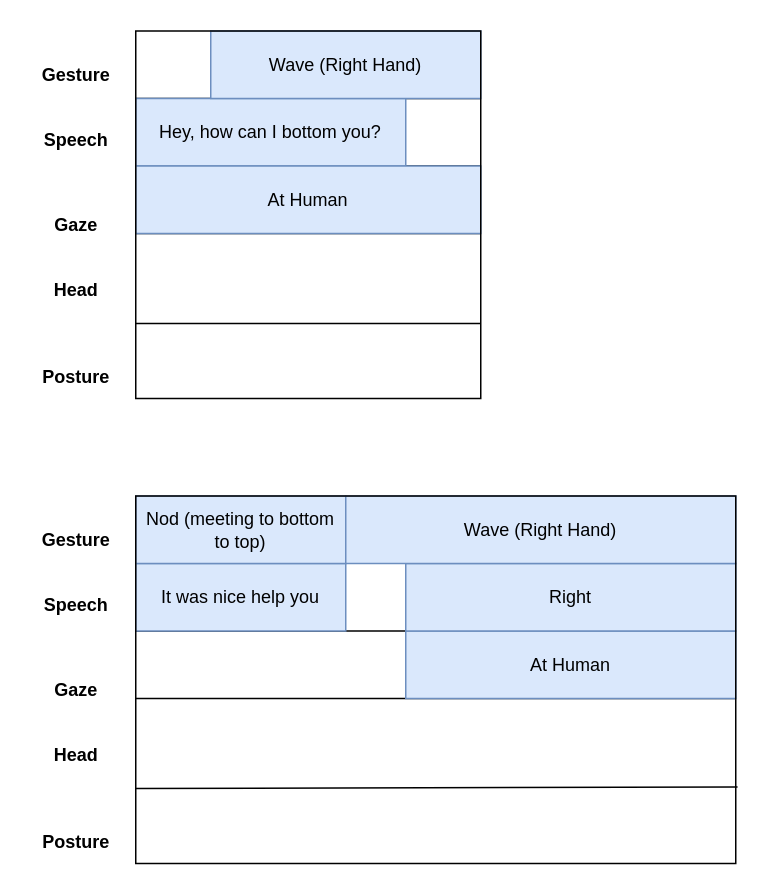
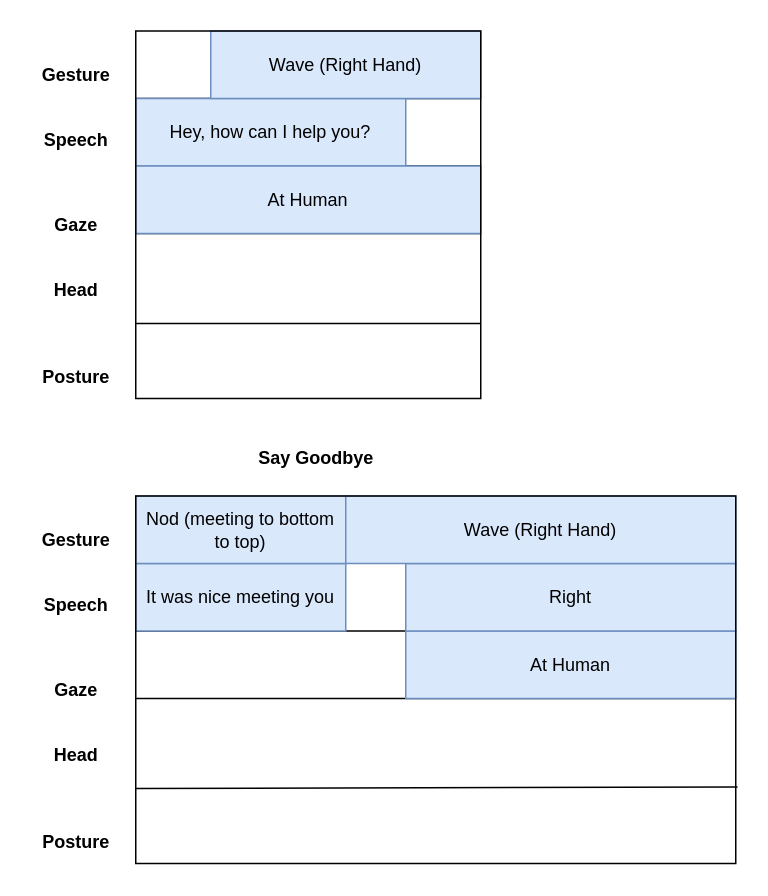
  <mxCell id="0" />
  <mxCell id="1" parent="0" />
  <mxCell id="2" value="&lt;b&gt;Gesture&lt;br&gt;&lt;br&gt;&lt;br&gt;Speech&lt;br&gt;&lt;br&gt;&lt;br&gt;&lt;br&gt;Gaze&lt;br&gt;&lt;br&gt;&lt;br&gt;Head&lt;br&gt;&lt;br&gt;&lt;br&gt;&lt;br&gt;Posture&lt;/b&gt;" style="text;html=1;align=center;verticalAlign=middle;resizable=0;points=[];autosize=1;strokeColor=none;fillColor=none;" vertex="1" parent="1"><mxGeometry x="20" y="40" width="60" height="220" as="geometry" /></mxCell>
  <mxCell id="3" value="" style="endArrow=none;html=1;rounded=0;entryX=1;entryY=1;entryDx=0;entryDy=0;" edge="1" parent="1" target="8"><mxGeometry width="50" height="50" relative="1" as="geometry"><mxPoint x="90" y="65" as="sourcePoint" /><mxPoint x="760" y="65" as="targetPoint" /></mxGeometry></mxCell>
  <mxCell id="4" value="" style="endArrow=none;html=1;rounded=0;entryX=1;entryY=0;entryDx=0;entryDy=0;" edge="1" parent="1" target="9"><mxGeometry width="50" height="50" relative="1" as="geometry"><mxPoint x="90" y="110" as="sourcePoint" /><mxPoint x="760" y="110" as="targetPoint" /></mxGeometry></mxCell>
  <mxCell id="5" value="" style="endArrow=none;html=1;rounded=0;entryX=1;entryY=1;entryDx=0;entryDy=0;" edge="1" parent="1" target="9"><mxGeometry width="50" height="50" relative="1" as="geometry"><mxPoint x="90" y="155" as="sourcePoint" /><mxPoint x="760" y="155" as="targetPoint" /></mxGeometry></mxCell>
  <mxCell id="6" value="" style="endArrow=none;html=1;rounded=0;" edge="1" parent="1"><mxGeometry width="50" height="50" relative="1" as="geometry"><mxPoint x="90" y="215" as="sourcePoint" /><mxPoint x="320" y="215" as="targetPoint" /></mxGeometry></mxCell>
- <mxCell id="7" value="Hey, how can I bottom you?" style="rounded=0;whiteSpace=wrap;html=1;fillColor=#dae8fc;strokeColor=#6c8ebf;" vertex="1" parent="1"><mxGeometry x="90" y="65" width="180" height="45" as="geometry" /></mxCell>
+ <mxCell id="7" value="Hey, how can I help you?" style="rounded=0;whiteSpace=wrap;html=1;fillColor=#dae8fc;strokeColor=#6c8ebf;" vertex="1" parent="1"><mxGeometry x="90" y="65" width="180" height="45" as="geometry" /></mxCell>
  <mxCell id="8" value="Wave (Right Hand)" style="rounded=0;whiteSpace=wrap;html=1;fillColor=#dae8fc;strokeColor=#6c8ebf;" vertex="1" parent="1"><mxGeometry x="140" y="20" width="180" height="45" as="geometry" /></mxCell>
  <mxCell id="9" value="At Human" style="rounded=0;whiteSpace=wrap;html=1;fillColor=#dae8fc;strokeColor=#6c8ebf;" vertex="1" parent="1"><mxGeometry x="90" y="110" width="230" height="45" as="geometry" /></mxCell>
  <mxCell id="10" value="&lt;b&gt;Gesture&lt;br&gt;&lt;br&gt;&lt;br&gt;Speech&lt;br&gt;&lt;br&gt;&lt;br&gt;&lt;br&gt;Gaze&lt;br&gt;&lt;br&gt;&lt;br&gt;Head&lt;br&gt;&lt;br&gt;&lt;br&gt;&lt;br&gt;Posture&lt;/b&gt;" style="text;html=1;align=center;verticalAlign=middle;resizable=0;points=[];autosize=1;strokeColor=none;fillColor=none;" vertex="1" parent="1"><mxGeometry x="20" y="350" width="60" height="220" as="geometry" /></mxCell>
  <mxCell id="11" value="" style="endArrow=none;html=1;rounded=0;entryX=1;entryY=1;entryDx=0;entryDy=0;" edge="1" parent="1" target="16"><mxGeometry width="50" height="50" relative="1" as="geometry"><mxPoint x="90" y="375" as="sourcePoint" /><mxPoint x="760" y="375" as="targetPoint" /></mxGeometry></mxCell>
  <mxCell id="12" value="" style="endArrow=none;html=1;rounded=0;entryX=1;entryY=0;entryDx=0;entryDy=0;" edge="1" parent="1" target="17"><mxGeometry width="50" height="50" relative="1" as="geometry"><mxPoint x="90" y="420" as="sourcePoint" /><mxPoint x="760" y="420" as="targetPoint" /></mxGeometry></mxCell>
  <mxCell id="13" value="" style="endArrow=none;html=1;rounded=0;entryX=1;entryY=1;entryDx=0;entryDy=0;" edge="1" parent="1" target="17"><mxGeometry width="50" height="50" relative="1" as="geometry"><mxPoint x="90" y="465" as="sourcePoint" /><mxPoint x="760" y="465" as="targetPoint" /></mxGeometry></mxCell>
  <mxCell id="14" value="" style="endArrow=none;html=1;rounded=0;entryX=1.003;entryY=0.792;entryDx=0;entryDy=0;entryPerimeter=0;" edge="1" parent="1" target="21"><mxGeometry width="50" height="50" relative="1" as="geometry"><mxPoint x="90" y="525" as="sourcePoint" /><mxPoint x="320" y="525" as="targetPoint" /></mxGeometry></mxCell>
- <mxCell id="15" value="It was nice help you" style="rounded=0;whiteSpace=wrap;html=1;fillColor=#dae8fc;strokeColor=#6c8ebf;" vertex="1" parent="1"><mxGeometry x="90" y="375" width="140" height="45" as="geometry" /></mxCell>
+ <mxCell id="15" value="It was nice meeting you" style="rounded=0;whiteSpace=wrap;html=1;fillColor=#dae8fc;strokeColor=#6c8ebf;" vertex="1" parent="1"><mxGeometry x="90" y="375" width="140" height="45" as="geometry" /></mxCell>
  <mxCell id="16" value="Nod (meeting to bottom &lt;br&gt;to top)" style="rounded=0;whiteSpace=wrap;html=1;fillColor=#dae8fc;strokeColor=#6c8ebf;" vertex="1" parent="1"><mxGeometry x="90" y="330" width="140" height="45" as="geometry" /></mxCell>
  <mxCell id="17" value="At Human" style="rounded=0;whiteSpace=wrap;html=1;fillColor=#dae8fc;strokeColor=#6c8ebf;" vertex="1" parent="1"><mxGeometry x="270" y="420" width="220" height="45" as="geometry" /></mxCell>
+ <mxCell id="18" value="&lt;b&gt;Say Goodbye&lt;/b&gt;" style="text;html=1;align=center;verticalAlign=middle;resizable=0;points=[];autosize=1;strokeColor=none;fillColor=none;" vertex="1" parent="1"><mxGeometry x="165" y="295" width="90" height="20" as="geometry" /></mxCell>
  <mxCell id="19" value="Right" style="rounded=0;whiteSpace=wrap;html=1;fillColor=#dae8fc;strokeColor=#6c8ebf;" vertex="1" parent="1"><mxGeometry x="270" y="375" width="220" height="45" as="geometry" /></mxCell>
  <mxCell id="20" value="Wave (Right Hand)" style="rounded=0;whiteSpace=wrap;html=1;fillColor=#dae8fc;strokeColor=#6c8ebf;" vertex="1" parent="1"><mxGeometry x="230" y="330" width="260" height="45" as="geometry" /></mxCell>
  <mxCell id="21" value="" style="rounded=0;whiteSpace=wrap;html=1;fillColor=none;" vertex="1" parent="1"><mxGeometry x="90" y="330" width="400" height="245" as="geometry" /></mxCell>
  <mxCell id="22" value="" style="rounded=0;whiteSpace=wrap;html=1;fillColor=none;" vertex="1" parent="1"><mxGeometry x="90" y="20" width="230" height="245" as="geometry" /></mxCell>
